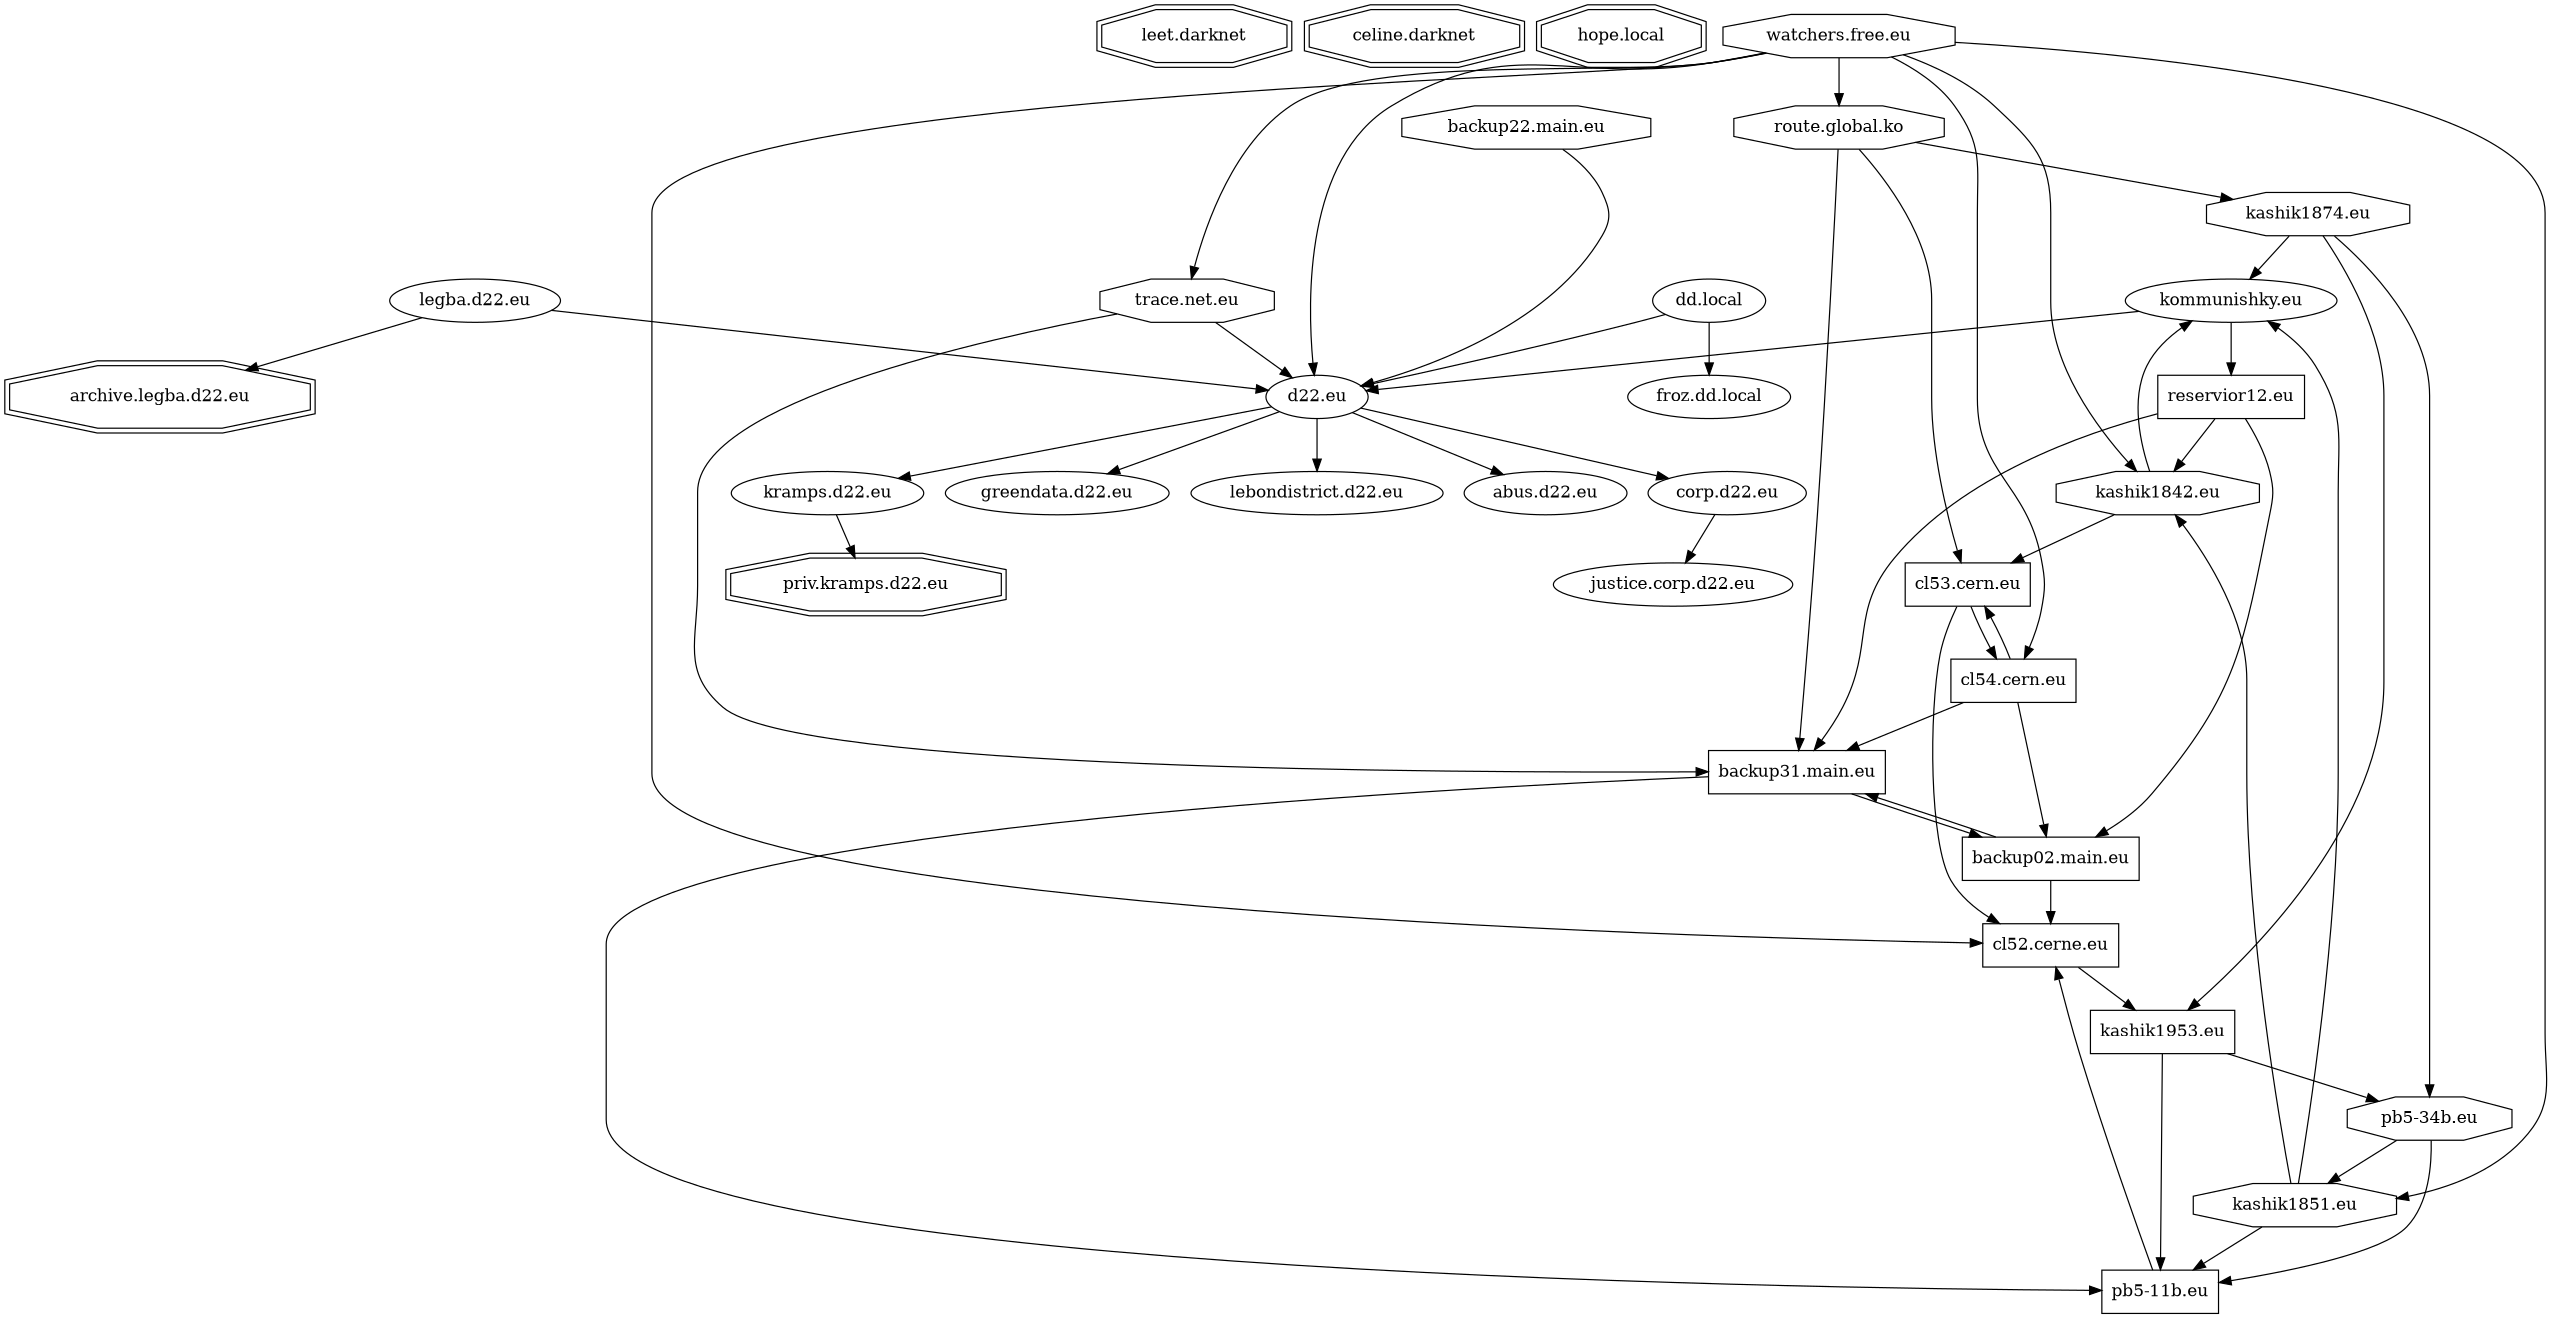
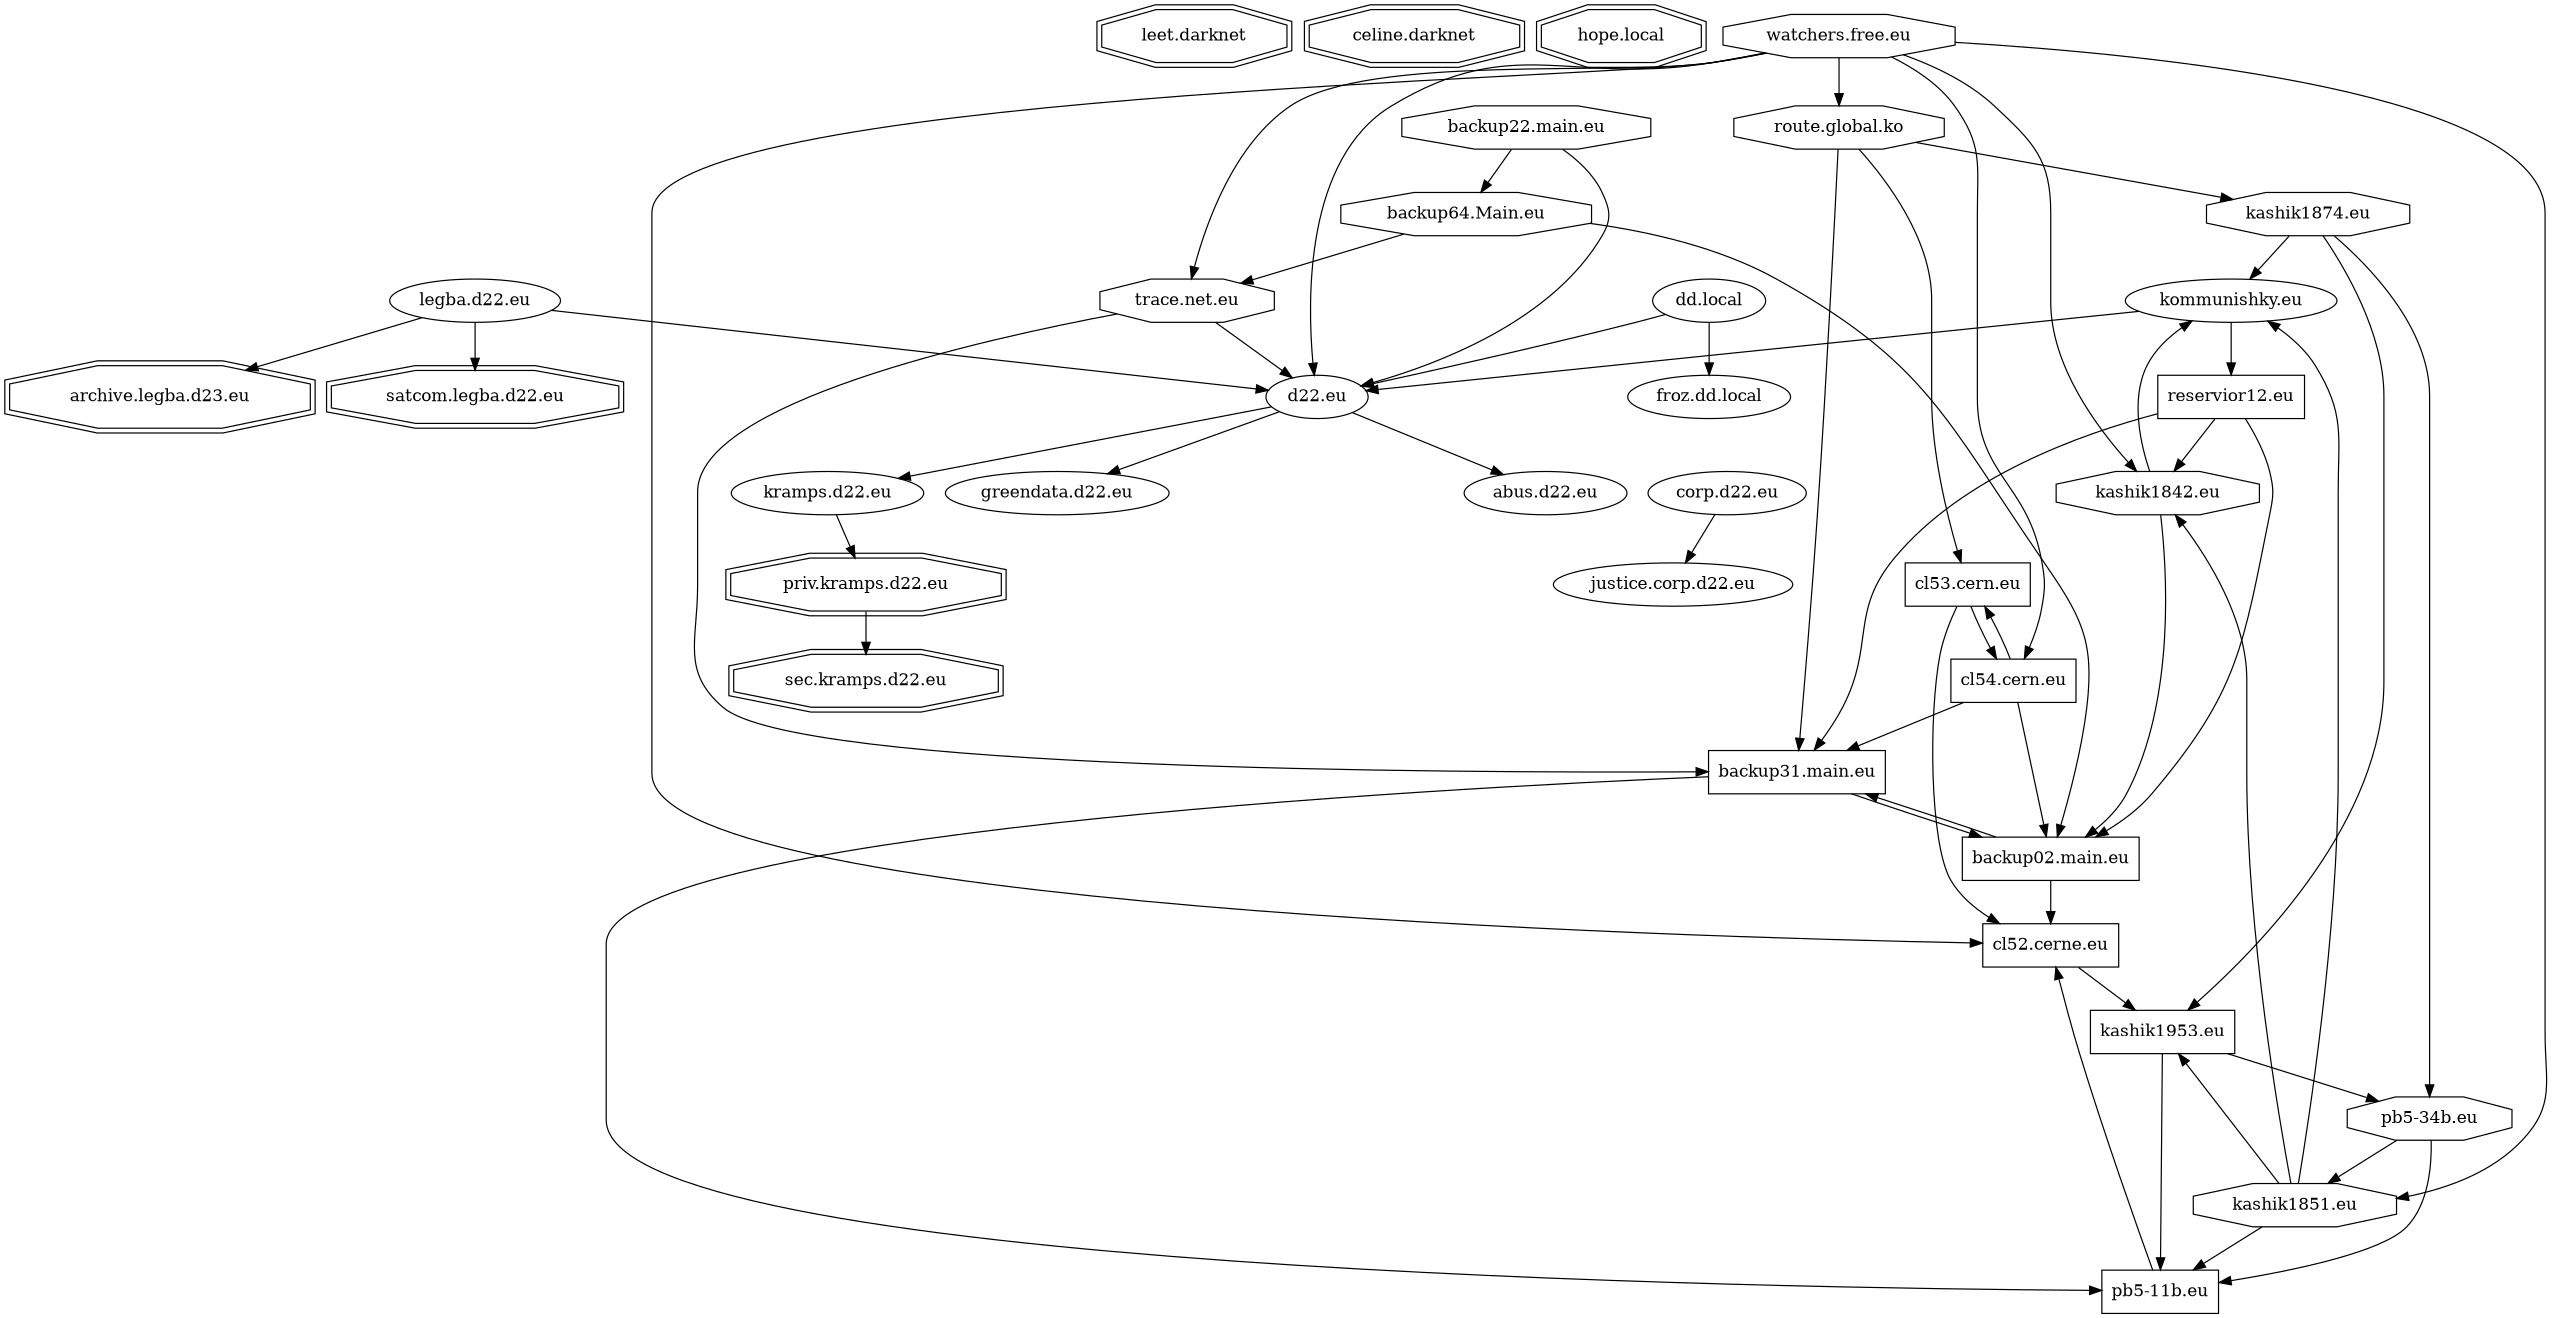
  digraph {
    n1 [label="leet.darknet" shape=doubleoctagon]
    n2 [label="celine.darknet" shape=doubleoctagon]
    n3 [label="hope.local" shape=doubleoctagon]
    n4 [label="dd.local"]
    n5 [label="d22.eu"]
    n6 [label="froz.dd.local"]
    n7 [label="kramps.d22.eu"]
    n8 [label="corp.d22.eu"]
    n9 [label="abus.d22.eu"]
    n10 [label="greendata.d22.eu"]
-   n11 [label="lebondistrict.d22.eu"]
    n12 [label="legba.d22.eu"]
-   n14 [label="archive.legba.d22.eu" shape=doubleoctagon]
+   n13 [label="satcom.legba.d22.eu" shape=doubleoctagon]
+   n14 [label="archive.legba.d23.eu" shape=doubleoctagon]
    n15 [label="priv.kramps.d22.eu" shape=doubleoctagon]
    n16 [label="justice.corp.d22.eu"]
+   n17 [label="sec.kramps.d22.eu" shape=doubleoctagon]
    n18 [label="kommunishky.eu"]
    n19 [label="reservior12.eu" shape=box]
    n20 [label="kashik1842.eu" shape=octagon]
    n21 [label="backup31.main.eu" shape=box]
    n22 [label="backup02.main.eu" shape=box]
    n23 [label="cl53.cern.eu" shape=box]
    n24 [label="cl52.cerne.eu" shape=box]
    n25 [label="cl54.cern.eu" shape=box]
    n26 [label="watchers.free.eu" shape=octagon]
    n27 [label="kashik1851.eu" shape=octagon]
    n28 [label="trace.net.eu" shape=octagon]
    n29 [label="route.global.ko" shape=octagon]
    n30 [label="pb5-11b.eu" shape=box]
    n31 [label="kashik1953.eu" shape=box]
    n32 [label="kashik1874.eu" shape=octagon]
    n33 [label="pb5-34b.eu" shape=octagon]
    n34 [label="backup22.main.eu" shape=octagon]
+   n35 [label="backup64.Main.eu" shape=octagon]
    n4 -> n5
    n4 -> n6
    n5 -> n7
-   n5 -> n8
    n5 -> n9
    n5 -> n10
-   n5 -> n11
    n7 -> n15
    n8 -> n16
    n12 -> n5
+   n12 -> n13
    n12 -> n14
+   n15 -> n17
    n18 -> n5
    n18 -> n19
    n19 -> n20
    n19 -> n21
    n19 -> n22
    n20 -> n18
-   n20 -> n23
+   n20 -> n22
    n21 -> n22
    n21 -> n30
    n22 -> n21
    n22 -> n24
    n23 -> n24
    n23 -> n25
    n24 -> n31
    n25 -> n21
    n25 -> n22
    n25 -> n23
    n26 -> n5
    n26 -> n20
    n26 -> n24
    n26 -> n25
    n26 -> n27
    n26 -> n28
    n26 -> n29
    n27 -> n18
    n27 -> n20
    n27 -> n30
+   n27 -> n31
    n28 -> n5
    n28 -> n21
    n29 -> n21
    n29 -> n23
    n29 -> n32
    n30 -> n24
    n31 -> n30
    n31 -> n33
    n32 -> n18
    n32 -> n31
    n32 -> n33
    n33 -> n27
    n33 -> n30
    n34 -> n5
+   n34 -> n35
+   n35 -> n22
+   n35 -> n28
  }
